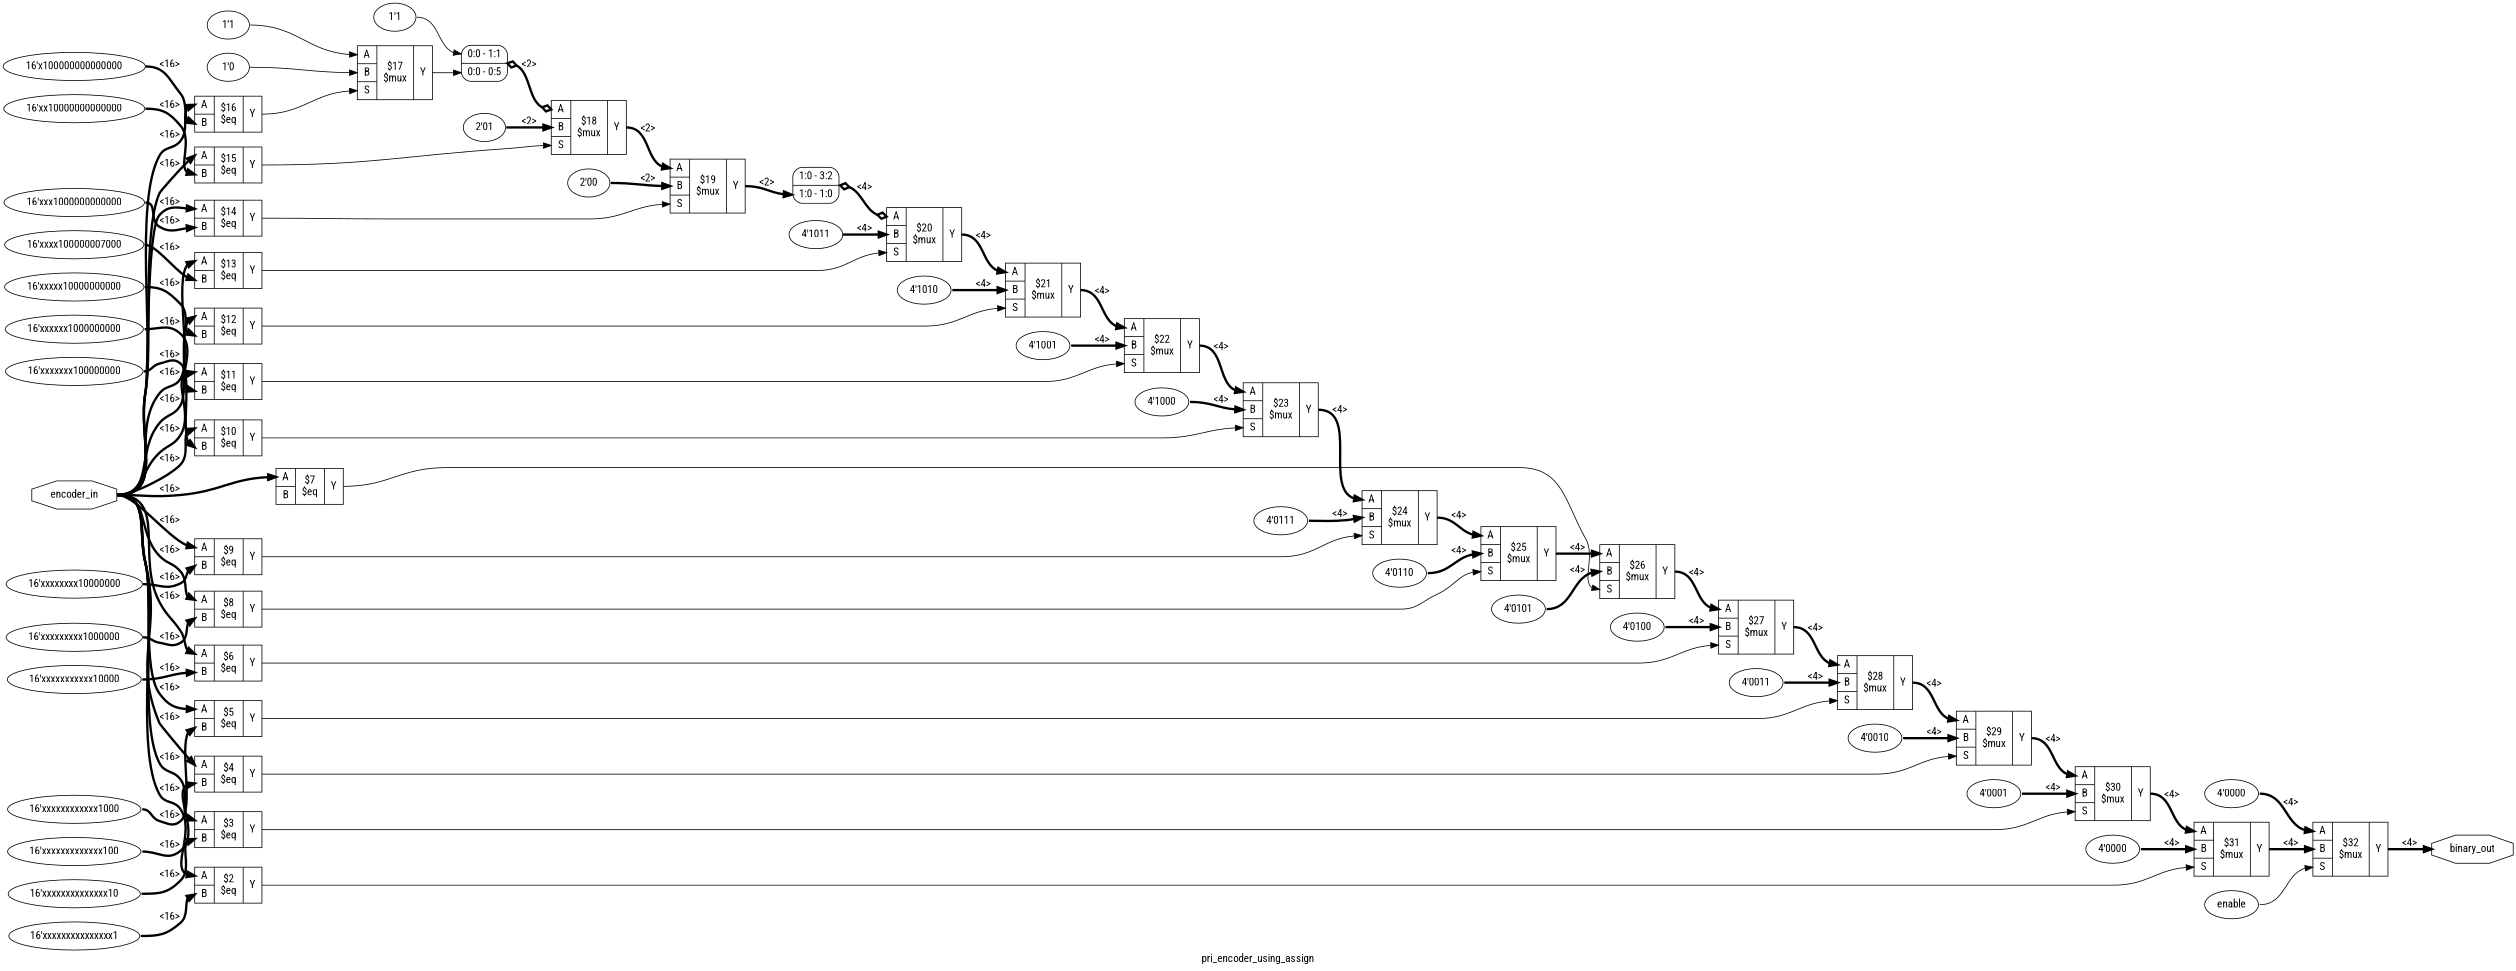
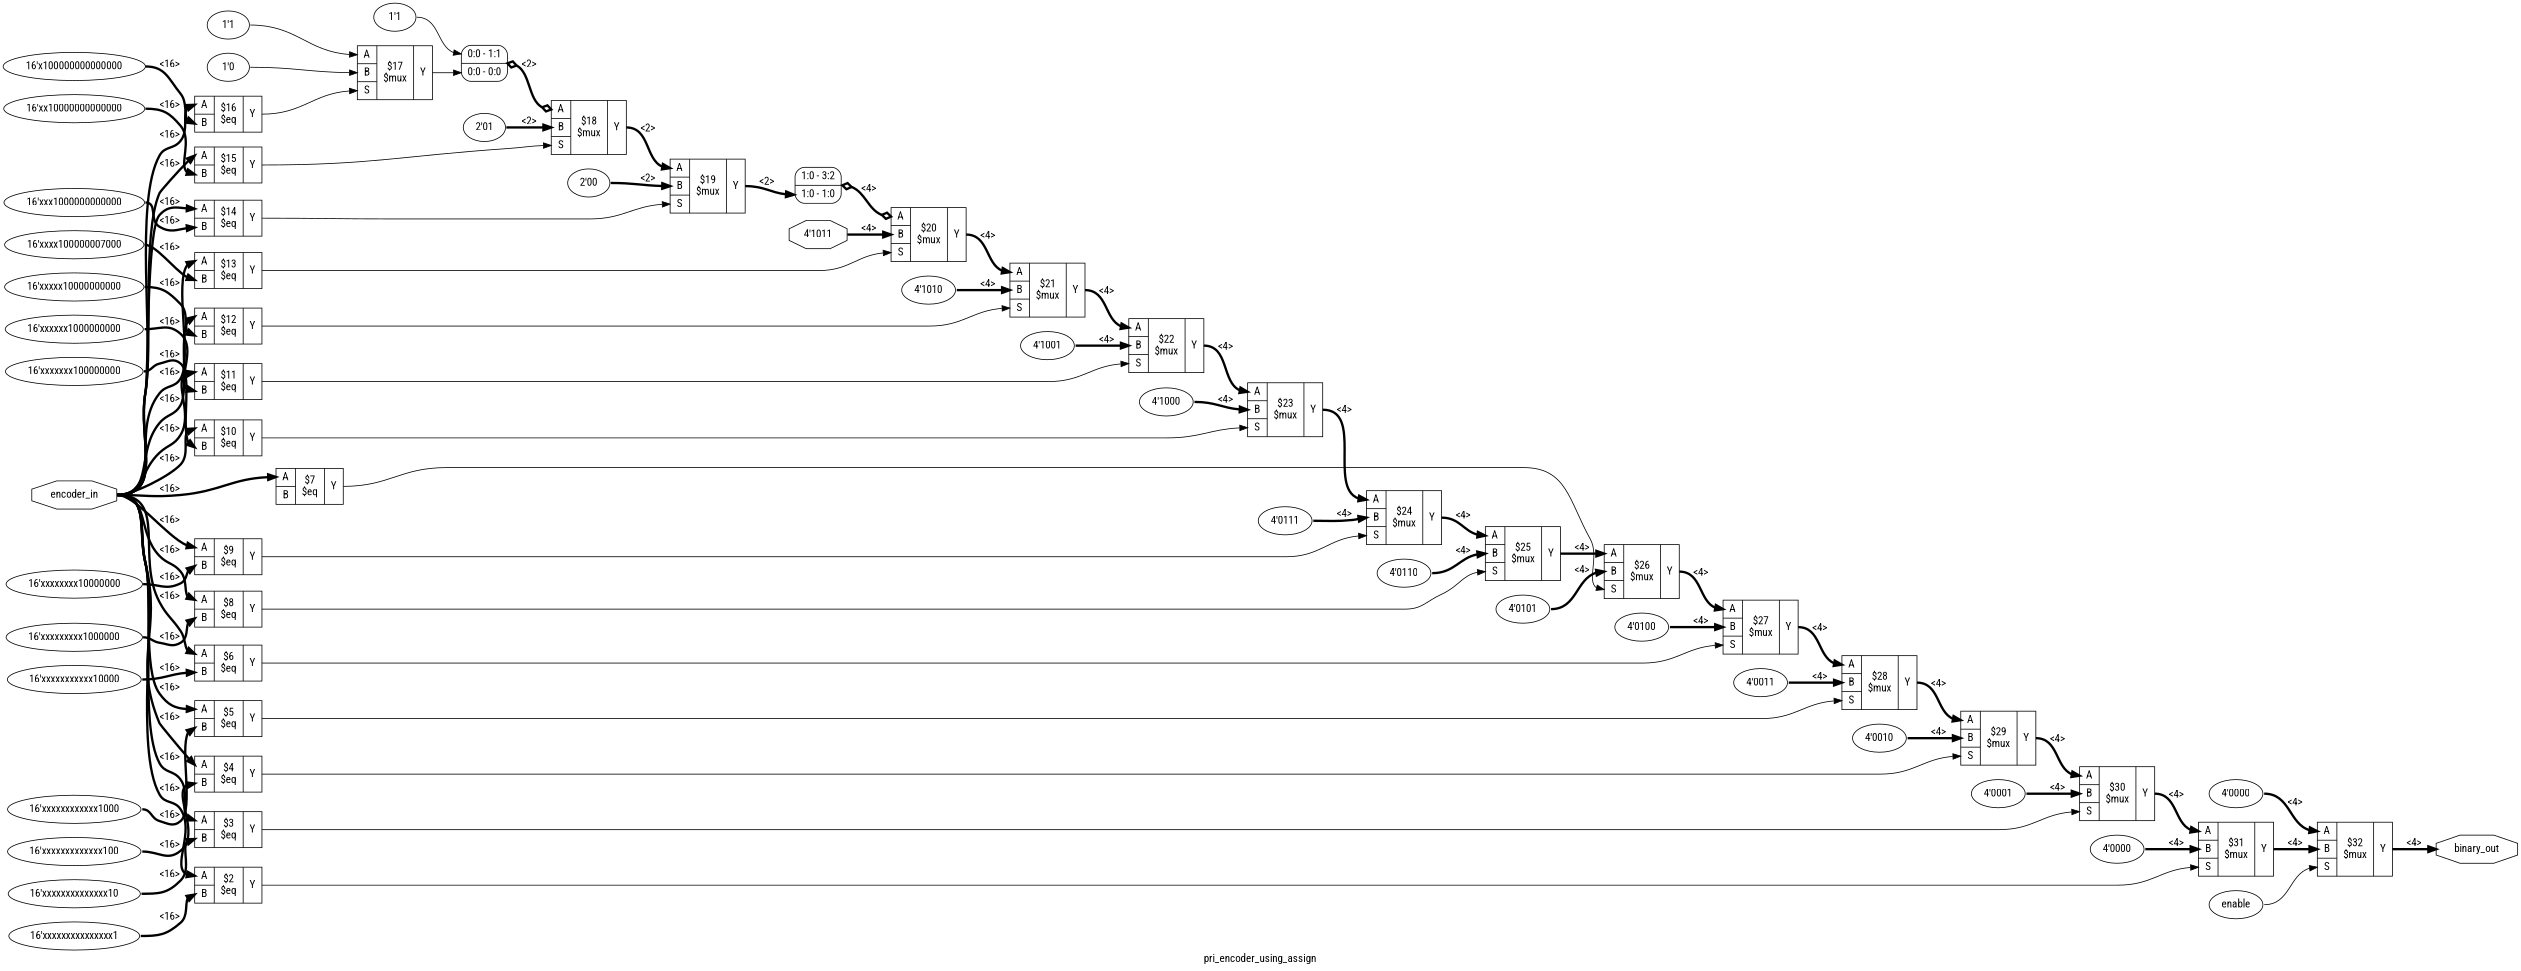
  digraph {
    fontname="Roboto Condensed"
    label=pri_encoder_using_assign
    rankdir=LR
    remincross=true
    node [fontname="Roboto Condensed" shape=record]
    edge [color=black fontname="Roboto Condensed" headport="p35:w" tailport=e style="setlinewidth(3)"]
    n1 [color=black fontcolor=black label=binary_out shape=octagon]
    n2 [color=black fontcolor=black label=enable shape=ellipse]
    n3 [label="{{<p35> A|<p36> B|<p53> S}|$32\n$mux|{<p37> Y}}"]
    n4 [color=black fontcolor=black label=encoder_in shape=octagon]
    n5 [label="{{<p35> A|<p36> B}|$2\n$eq|{<p37> Y}}"]
    n6 [label="{{<p35> A|<p36> B}|$3\n$eq|{<p37> Y}}"]
    n7 [label="{{<p35> A|<p36> B}|$4\n$eq|{<p37> Y}}"]
    n8 [label="{{<p35> A|<p36> B}|$5\n$eq|{<p37> Y}}"]
    n9 [label="{{<p35> A|<p36> B}|$6\n$eq|{<p37> Y}}"]
    n10 [label="{{<p35> A|<p36> B}|$7\n$eq|{<p37> Y}}"]
    n11 [label="{{<p35> A|<p36> B}|$8\n$eq|{<p37> Y}}"]
    n12 [label="{{<p35> A|<p36> B}|$9\n$eq|{<p37> Y}}"]
    n13 [label="{{<p35> A|<p36> B}|$10\n$eq|{<p37> Y}}"]
    n14 [label="{{<p35> A|<p36> B}|$11\n$eq|{<p37> Y}}"]
    n15 [label="{{<p35> A|<p36> B}|$12\n$eq|{<p37> Y}}"]
    n16 [label="{{<p35> A|<p36> B}|$13\n$eq|{<p37> Y}}"]
    n17 [label="{{<p35> A|<p36> B}|$14\n$eq|{<p37> Y}}"]
    n18 [label="{{<p35> A|<p36> B}|$15\n$eq|{<p37> Y}}"]
    n19 [label="{{<p35> A|<p36> B}|$16\n$eq|{<p37> Y}}"]
    n20 [label="{{<p35> A|<p36> B|<p53> S}|$31\n$mux|{<p37> Y}}"]
    n21 [label="{{<p35> A|<p36> B|<p53> S}|$30\n$mux|{<p37> Y}}"]
    n22 [label="{{<p35> A|<p36> B|<p53> S}|$29\n$mux|{<p37> Y}}"]
    n23 [label="{{<p35> A|<p36> B|<p53> S}|$28\n$mux|{<p37> Y}}"]
    n24 [label="{{<p35> A|<p36> B|<p53> S}|$27\n$mux|{<p37> Y}}"]
    n25 [label="{{<p35> A|<p36> B|<p53> S}|$26\n$mux|{<p37> Y}}"]
    n26 [label="{{<p35> A|<p36> B|<p53> S}|$25\n$mux|{<p37> Y}}"]
    n27 [label="{{<p35> A|<p36> B|<p53> S}|$24\n$mux|{<p37> Y}}"]
    n28 [label="{{<p35> A|<p36> B|<p53> S}|$23\n$mux|{<p37> Y}}"]
    n29 [label="{{<p35> A|<p36> B|<p53> S}|$22\n$mux|{<p37> Y}}"]
    n30 [label="{{<p35> A|<p36> B|<p53> S}|$21\n$mux|{<p37> Y}}"]
    n31 [label="{{<p35> A|<p36> B|<p53> S}|$20\n$mux|{<p37> Y}}"]
    n32 [label="{{<p35> A|<p36> B|<p53> S}|$19\n$mux|{<p37> Y}}"]
    n33 [label="{{<p35> A|<p36> B|<p53> S}|$18\n$mux|{<p37> Y}}"]
    n34 [label="{{<p35> A|<p36> B|<p53> S}|$17\n$mux|{<p37> Y}}"]
    n35 [label="16'xxxxxxxxxxxxxxx1" shape=""]
    n36 [label="16'xxxxxxxxxxxxxx10" shape=""]
    n37 [label="16'xxxxxxxxxxxxx100" shape=""]
    n38 [label="16'xxxxxxxxxxxx1000" shape=""]
    n39 [label="16'xxxxxxxxxxx10000" shape=""]
    n40 [label="16'xxxxxxxxx1000000" shape=""]
    n41 [label="16'xxxxxxxx10000000" shape=""]
    n42 [label="16'xxxxxxx100000000" shape=""]
    n43 [label="16'xxxxxx1000000000" shape=""]
    n44 [label="16'xxxxx10000000000" shape=""]
    n45 [label="16'xxxx100000007000" shape=""]
    n46 [label="16'xxx1000000000000" shape=""]
    n47 [label="<s1> 1:0 - 3:2 |<s0> 1:0 - 1:0 " style=rounded]
    n48 [label="16'xx10000000000000" shape=""]
    n49 [label="16'x100000000000000" shape=""]
-   n50 [label="<s1> 0:0 - 1:1 |<s0> 0:0 - 0:5 " style=rounded]
+   n50 [label="<s1> 0:0 - 1:1 |<s0> 0:0 - 0:0 " style=rounded]
    n51 [label="1'1" shape=""]
    n52 [label="1'0" shape=""]
    n53 [label="1'1" shape=""]
    n54 [label="2'01" shape=""]
    n55 [label="2'00" shape=""]
-   n56 [label="4'1011" shape=""]
+   n56 [label="4'1011" shape=octagon]
    n57 [label="4'1010" shape=""]
    n58 [label="4'1001" shape=""]
    n59 [label="4'1000" shape=""]
    n60 [label="4'0111" shape=""]
    n61 [label="4'0110" shape=""]
    n62 [label="4'0101" shape=""]
    n63 [label="4'0100" shape=""]
    n64 [label="4'0011" shape=""]
    n65 [label="4'0010" shape=""]
    n66 [label="4'0001" shape=""]
    n67 [label="4'0000" shape=""]
    n68 [label="4'0000" shape=""]
    n2 -> n3 [headport="p53:w" style=""]
    n3 -> n1 [headport=w label="<4>" tailport="p37:e"]
    n4 -> n5 [label="<16>"]
    n4 -> n6 [label="<16>"]
    n4 -> n7 [label="<16>"]
    n4 -> n8 [label="<16>"]
    n4 -> n9 [label="<16>"]
    n4 -> n10 [label="<16>"]
    n4 -> n11 [label="<16>"]
    n4 -> n12 [label="<16>"]
    n4 -> n13 [label="<16>"]
    n4 -> n14 [label="<16>"]
    n4 -> n15 [label="<16>"]
    n4 -> n16 [label="<16>"]
    n4 -> n17 [label="<16>"]
    n4 -> n18 [label="<16>"]
    n4 -> n19 [label="<16>"]
    n5 -> n20 [headport="p53:w" tailport="p37:e" style=""]
    n6 -> n21 [headport="p53:w" tailport="p37:e" style=""]
    n7 -> n22 [headport="p53:w" tailport="p37:e" style=""]
    n8 -> n23 [headport="p53:w" tailport="p37:e" style=""]
    n9 -> n24 [headport="p53:w" tailport="p37:e" style=""]
    n10 -> n25 [headport="p53:w" tailport="p37:e" style=""]
    n11 -> n26 [headport="p53:w" tailport="p37:e" style=""]
    n12 -> n27 [headport="p53:w" tailport="p37:e" style=""]
    n13 -> n28 [headport="p53:w" tailport="p37:e" style=""]
    n14 -> n29 [headport="p53:w" tailport="p37:e" style=""]
    n15 -> n30 [headport="p53:w" tailport="p37:e" style=""]
    n16 -> n31 [headport="p53:w" tailport="p37:e" style=""]
    n17 -> n32 [headport="p53:w" tailport="p37:e" style=""]
    n18 -> n33 [headport="p53:w" tailport="p37:e" style=""]
    n19 -> n34 [headport="p53:w" tailport="p37:e" style=""]
    n20 -> n3 [headport="p36:w" label="<4>" tailport="p37:e"]
    n21 -> n20 [label="<4>" tailport="p37:e"]
    n22 -> n21 [label="<4>" tailport="p37:e"]
    n23 -> n22 [label="<4>" tailport="p37:e"]
    n24 -> n23 [label="<4>" tailport="p37:e"]
    n25 -> n24 [label="<4>" tailport="p37:e"]
    n26 -> n25 [label="<4>" tailport="p37:e"]
    n27 -> n26 [label="<4>" tailport="p37:e"]
    n28 -> n27 [label="<4>" tailport="p37:e"]
    n29 -> n28 [label="<4>" tailport="p37:e"]
    n30 -> n29 [label="<4>" tailport="p37:e"]
    n31 -> n30 [label="<4>" tailport="p37:e"]
    n32 -> n47 [headport="s0:w" label="<2>" tailport="p37:e"]
    n33 -> n32 [label="<2>" tailport="p37:e"]
    n34 -> n50 [headport="s0:w" tailport="p37:e" style=""]
    n35 -> n5 [headport="p36:w" label="<16>"]
    n36 -> n6 [headport="p36:w" label="<16>"]
    n37 -> n7 [headport="p36:w" label="<16>"]
    n38 -> n8 [headport="p36:w" label="<16>"]
    n39 -> n9 [headport="p36:w" label="<16>"]
    n40 -> n11 [headport="p36:w" label="<16>"]
    n41 -> n12 [headport="p36:w" label="<16>"]
    n42 -> n13 [headport="p36:w" label="<16>"]
    n43 -> n14 [headport="p36:w" label="<16>"]
    n44 -> n15 [headport="p36:w" label="<16>"]
    n45 -> n16 [headport="p36:w" label="<16>"]
    n46 -> n17 [headport="p36:w" label="<16>"]
    n47 -> n31 [arrowhead=odiamond arrowtail=odiamond dir=both label="<4>"]
    n48 -> n18 [headport="p36:w" label="<16>"]
    n49 -> n19 [headport="p36:w" label="<16>"]
    n50 -> n33 [arrowhead=odiamond arrowtail=odiamond dir=both label="<2>"]
    n51 -> n34 [style=""]
    n52 -> n34 [headport="p36:w" style=""]
    n53 -> n50 [headport="s1:w" style=""]
    n54 -> n33 [headport="p36:w" label="<2>"]
    n55 -> n32 [headport="p36:w" label="<2>"]
    n56 -> n31 [headport="p36:w" label="<4>"]
    n57 -> n30 [headport="p36:w" label="<4>"]
    n58 -> n29 [headport="p36:w" label="<4>"]
    n59 -> n28 [headport="p36:w" label="<4>"]
    n60 -> n27 [headport="p36:w" label="<4>"]
    n61 -> n26 [headport="p36:w" label="<4>"]
    n62 -> n25 [headport="p36:w" label="<4>"]
    n63 -> n24 [headport="p36:w" label="<4>"]
    n64 -> n23 [headport="p36:w" label="<4>"]
    n65 -> n22 [headport="p36:w" label="<4>"]
    n66 -> n21 [headport="p36:w" label="<4>"]
    n67 -> n20 [headport="p36:w" label="<4>"]
    n68 -> n3 [label="<4>"]
  }
